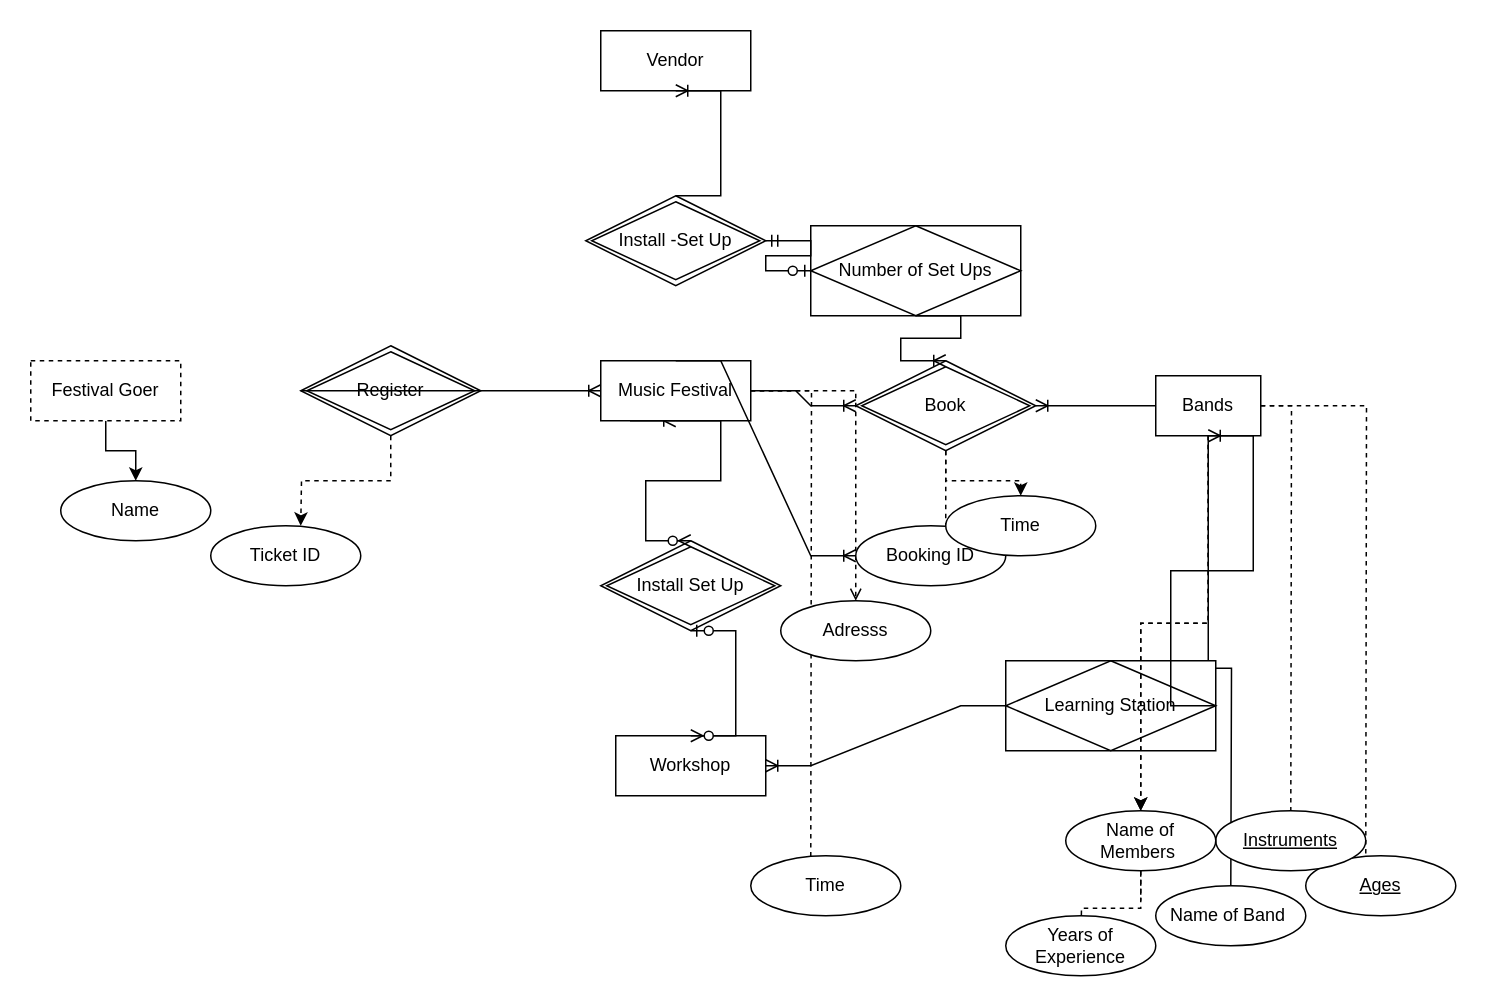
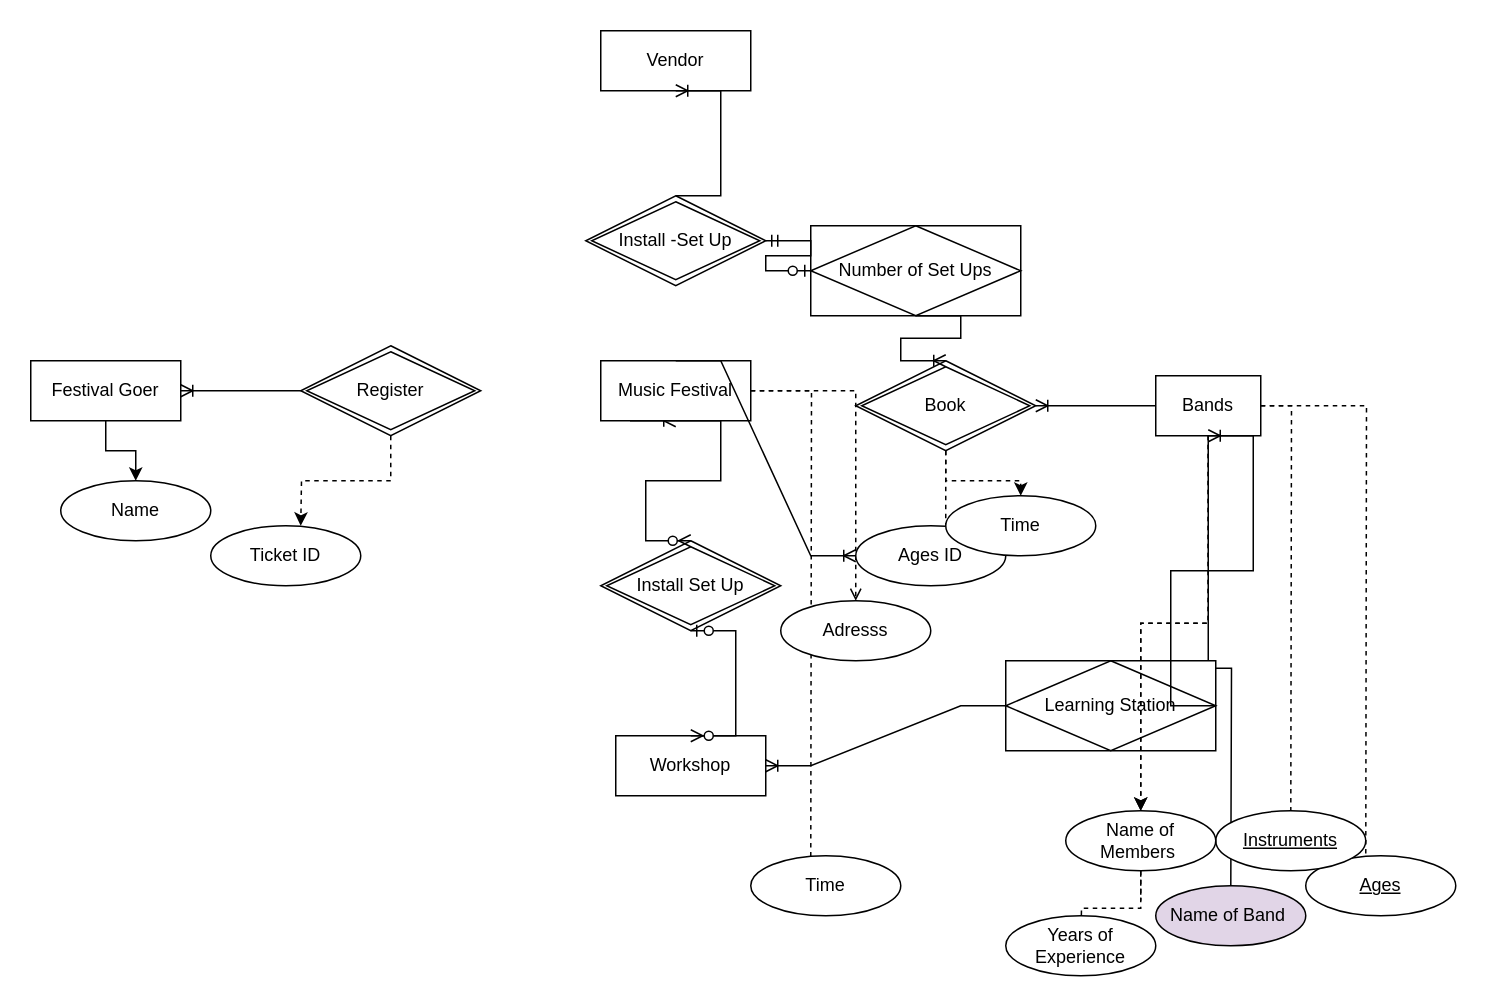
  <mxCell id="0" />
  <mxCell id="1" parent="0" />
  <mxCell id="2" value="" style="edgeStyle=orthogonalEdgeStyle;rounded=0;orthogonalLoop=1;jettySize=auto;html=1;" parent="1" source="3" target="33" edge="1"><mxGeometry relative="1" as="geometry" /></mxCell>
- <mxCell id="3" value="Festival Goer" style="whiteSpace=wrap;html=1;align=center;dashed=1;" parent="1" vertex="1"><mxGeometry x="20" y="240" width="100" height="40" as="geometry" /></mxCell>
+ <mxCell id="3" value="Festival Goer" style="whiteSpace=wrap;html=1;align=center;" parent="1" vertex="1"><mxGeometry x="20" y="240" width="100" height="40" as="geometry" /></mxCell>
  <mxCell id="4" value="Vendor" style="whiteSpace=wrap;html=1;align=center;" parent="1" vertex="1"><mxGeometry x="400" y="20" width="100" height="40" as="geometry" /></mxCell>
  <mxCell id="5" value="Workshop" style="whiteSpace=wrap;html=1;align=center;" parent="1" vertex="1"><mxGeometry x="410" y="490" width="100" height="40" as="geometry" /></mxCell>
  <mxCell id="6" style="edgeStyle=orthogonalEdgeStyle;rounded=0;orthogonalLoop=1;jettySize=auto;html=1;" parent="1" source="11" edge="1"><mxGeometry relative="1" as="geometry"><mxPoint x="820" y="600" as="targetPoint" /></mxGeometry></mxCell>
  <mxCell id="7" style="edgeStyle=orthogonalEdgeStyle;rounded=0;orthogonalLoop=1;jettySize=auto;html=1;dashed=1;" parent="1" source="11" edge="1"><mxGeometry relative="1" as="geometry"><mxPoint x="860" y="560" as="targetPoint" /></mxGeometry></mxCell>
  <mxCell id="8" style="edgeStyle=orthogonalEdgeStyle;rounded=0;orthogonalLoop=1;jettySize=auto;html=1;dashed=1;" parent="1" source="11" edge="1"><mxGeometry relative="1" as="geometry"><mxPoint x="910" y="580" as="targetPoint" /></mxGeometry></mxCell>
  <mxCell id="9" style="edgeStyle=orthogonalEdgeStyle;rounded=0;orthogonalLoop=1;jettySize=auto;html=1;dashed=1;" parent="1" source="48" edge="1"><mxGeometry relative="1" as="geometry"><mxPoint x="720" y="630" as="targetPoint" /></mxGeometry></mxCell>
  <mxCell id="10" style="edgeStyle=orthogonalEdgeStyle;rounded=0;orthogonalLoop=1;jettySize=auto;html=1;dashed=1;" parent="1" source="48" edge="1"><mxGeometry relative="1" as="geometry"><mxPoint x="760" y="560" as="targetPoint" /></mxGeometry></mxCell>
  <mxCell id="11" value="Bands" style="whiteSpace=wrap;html=1;align=center;" parent="1" vertex="1"><mxGeometry x="770" y="250" width="70" height="40" as="geometry" /></mxCell>
  <mxCell id="12" style="edgeStyle=orthogonalEdgeStyle;rounded=0;orthogonalLoop=1;jettySize=auto;html=1;dashed=1;" parent="1" source="13" edge="1"><mxGeometry relative="1" as="geometry"><mxPoint x="200" y="350" as="targetPoint" /></mxGeometry></mxCell>
  <mxCell id="13" value="Register" style="shape=rhombus;double=1;perimeter=rhombusPerimeter;whiteSpace=wrap;html=1;align=center;" parent="1" vertex="1"><mxGeometry x="200" y="230" width="120" height="60" as="geometry" /></mxCell>
  <mxCell id="14" value="Install -Set Up" style="shape=rhombus;double=1;perimeter=rhombusPerimeter;whiteSpace=wrap;html=1;align=center;" parent="1" vertex="1"><mxGeometry x="390" y="130" width="120" height="60" as="geometry" /></mxCell>
  <mxCell id="15" value="Install Set Up" style="shape=rhombus;double=1;perimeter=rhombusPerimeter;whiteSpace=wrap;html=1;align=center;" parent="1" vertex="1"><mxGeometry x="400" y="360" width="120" height="60" as="geometry" /></mxCell>
  <mxCell id="16" style="edgeStyle=orthogonalEdgeStyle;rounded=0;orthogonalLoop=1;jettySize=auto;html=1;dashed=1;" parent="1" source="18" edge="1"><mxGeometry relative="1" as="geometry"><mxPoint x="630" y="360" as="targetPoint" /></mxGeometry></mxCell>
  <mxCell id="17" style="edgeStyle=orthogonalEdgeStyle;rounded=0;orthogonalLoop=1;jettySize=auto;html=1;dashed=1;" parent="1" source="18" target="42" edge="1"><mxGeometry relative="1" as="geometry"><mxPoint x="680" y="350" as="targetPoint" /></mxGeometry></mxCell>
  <mxCell id="18" value="Book" style="shape=rhombus;double=1;perimeter=rhombusPerimeter;whiteSpace=wrap;html=1;align=center;" parent="1" vertex="1"><mxGeometry x="570" y="240" width="120" height="60" as="geometry" /></mxCell>
  <mxCell id="19" value="" style="edgeStyle=entityRelationEdgeStyle;fontSize=12;html=1;endArrow=ERzeroToMany;endFill=1;rounded=0;exitX=0.5;exitY=1;exitDx=0;exitDy=0;" parent="1" source="23" edge="1"><mxGeometry width="100" height="100" relative="1" as="geometry"><mxPoint x="430" y="300" as="sourcePoint" /><mxPoint x="460" y="360" as="targetPoint" /><Array as="points"><mxPoint x="370" y="300" /><mxPoint x="570" y="110" /><mxPoint x="410" y="250" /><mxPoint x="480" y="230" /><mxPoint x="600" y="70" /><mxPoint x="450" y="320" /><mxPoint x="590" y="60" /><mxPoint x="400" y="240" /></Array></mxGeometry></mxCell>
  <mxCell id="20" value="" style="edgeStyle=entityRelationEdgeStyle;fontSize=12;html=1;endArrow=ERoneToMany;rounded=0;entryX=0.5;entryY=1;entryDx=0;entryDy=0;" parent="1" target="23" edge="1"><mxGeometry width="100" height="100" relative="1" as="geometry"><mxPoint x="430" y="240" as="sourcePoint" /><mxPoint x="430" y="140" as="targetPoint" /><Array as="points"><mxPoint x="440" y="190" /><mxPoint x="440" y="220" /></Array></mxGeometry></mxCell>
  <mxCell id="21" style="edgeStyle=orthogonalEdgeStyle;rounded=0;orthogonalLoop=1;jettySize=auto;html=1;dashed=1;endArrow=open;" parent="1" source="23" target="35" edge="1"><mxGeometry relative="1" as="geometry"><mxPoint x="570" y="420" as="targetPoint" /></mxGeometry></mxCell>
  <mxCell id="22" style="edgeStyle=orthogonalEdgeStyle;rounded=0;orthogonalLoop=1;jettySize=auto;html=1;dashed=1;" parent="1" source="23" edge="1"><mxGeometry relative="1" as="geometry"><mxPoint x="540" y="580" as="targetPoint" /></mxGeometry></mxCell>
  <mxCell id="23" value="Music Festival" style="whiteSpace=wrap;html=1;align=center;" parent="1" vertex="1"><mxGeometry x="400" y="240" width="100" height="40" as="geometry" /></mxCell>
- <mxCell id="24" value="" style="edgeStyle=entityRelationEdgeStyle;fontSize=12;html=1;endArrow=ERoneToMany;rounded=0;exitX=1;exitY=0.5;exitDx=0;exitDy=0;" parent="1" source="23" target="18" edge="1"><mxGeometry width="100" height="100" relative="1" as="geometry"><mxPoint x="350" y="330" as="sourcePoint" /><mxPoint x="590" y="340" as="targetPoint" /><Array as="points"><mxPoint x="580" y="310" /></Array></mxGeometry></mxCell>
  <mxCell id="25" value="" style="edgeStyle=entityRelationEdgeStyle;fontSize=12;html=1;endArrow=ERoneToMany;rounded=0;exitX=0.5;exitY=0;exitDx=0;exitDy=0;" parent="1" source="23" target="41" edge="1"><mxGeometry width="100" height="100" relative="1" as="geometry"><mxPoint x="230" y="300" as="sourcePoint" /><mxPoint x="330" y="200" as="targetPoint" /></mxGeometry></mxCell>
  <mxCell id="26" value="Number of Set Ups" style="shape=associativeEntity;whiteSpace=wrap;html=1;align=center;" parent="1" vertex="1"><mxGeometry x="540" y="150" width="140" height="60" as="geometry" /></mxCell>
  <mxCell id="27" value="" style="edgeStyle=entityRelationEdgeStyle;fontSize=12;html=1;endArrow=ERoneToMany;rounded=0;exitX=0.5;exitY=1;exitDx=0;exitDy=0;entryX=0.5;entryY=0;entryDx=0;entryDy=0;" parent="1" source="26" target="18" edge="1"><mxGeometry width="100" height="100" relative="1" as="geometry"><mxPoint x="750" y="310" as="sourcePoint" /><mxPoint x="850" y="210" as="targetPoint" /></mxGeometry></mxCell>
  <mxCell id="28" value="" style="edgeStyle=entityRelationEdgeStyle;fontSize=12;html=1;endArrow=ERoneToMany;rounded=0;entryX=1;entryY=0.5;entryDx=0;entryDy=0;exitX=0;exitY=0.5;exitDx=0;exitDy=0;" parent="1" source="11" target="18" edge="1"><mxGeometry width="100" height="100" relative="1" as="geometry"><mxPoint x="660" y="430" as="sourcePoint" /><mxPoint x="760" y="330" as="targetPoint" /></mxGeometry></mxCell>
  <mxCell id="29" value="" style="edgeStyle=entityRelationEdgeStyle;fontSize=12;html=1;endArrow=ERoneToMany;rounded=0;entryX=0.5;entryY=1;entryDx=0;entryDy=0;exitX=0.5;exitY=0;exitDx=0;exitDy=0;" parent="1" source="14" target="4" edge="1"><mxGeometry width="100" height="100" relative="1" as="geometry"><mxPoint x="570" y="130" as="sourcePoint" /><mxPoint x="670" y="30" as="targetPoint" /></mxGeometry></mxCell>
  <mxCell id="30" value="" style="edgeStyle=entityRelationEdgeStyle;fontSize=12;html=1;endArrow=ERzeroToOne;startArrow=ERmandOne;rounded=0;exitX=1;exitY=0.5;exitDx=0;exitDy=0;entryX=0;entryY=0.5;entryDx=0;entryDy=0;" parent="1" source="14" target="26" edge="1"><mxGeometry width="100" height="100" relative="1" as="geometry"><mxPoint x="550" y="130" as="sourcePoint" /><mxPoint x="650" y="30" as="targetPoint" /></mxGeometry></mxCell>
  <mxCell id="31" value="" style="edgeStyle=entityRelationEdgeStyle;fontSize=12;html=1;endArrow=ERzeroToMany;startArrow=ERzeroToOne;rounded=0;entryX=0.5;entryY=0;entryDx=0;entryDy=0;exitX=0.5;exitY=1;exitDx=0;exitDy=0;" parent="1" source="15" target="5" edge="1"><mxGeometry width="100" height="100" relative="1" as="geometry"><mxPoint x="240" y="520" as="sourcePoint" /><mxPoint x="340" y="420" as="targetPoint" /><Array as="points"><mxPoint x="460" y="460" /></Array></mxGeometry></mxCell>
- <mxCell id="32" value="" style="edgeStyle=entityRelationEdgeStyle;fontSize=12;html=1;endArrow=ERoneToMany;rounded=0;exitX=0;exitY=0.5;exitDx=0;exitDy=0;" parent="1" source="13" target="23" edge="1"><mxGeometry width="100" height="100" relative="1" as="geometry"><mxPoint x="120" y="390" as="sourcePoint" /><mxPoint x="220" y="290" as="targetPoint" /></mxGeometry></mxCell>
+ <mxCell id="32" value="" style="edgeStyle=entityRelationEdgeStyle;fontSize=12;html=1;endArrow=ERoneToMany;rounded=0;entryX=1;entryY=0.5;entryDx=0;entryDy=0;exitX=0;exitY=0.5;exitDx=0;exitDy=0;" parent="1" source="13" target="3" edge="1"><mxGeometry width="100" height="100" relative="1" as="geometry"><mxPoint x="120" y="390" as="sourcePoint" /><mxPoint x="220" y="290" as="targetPoint" /></mxGeometry></mxCell>
  <mxCell id="33" value="Name" style="ellipse;whiteSpace=wrap;html=1;align=center;" parent="1" vertex="1"><mxGeometry x="40" y="320" width="100" height="40" as="geometry" /></mxCell>
  <mxCell id="34" value="Ticket ID" style="ellipse;whiteSpace=wrap;html=1;align=center;" parent="1" vertex="1"><mxGeometry x="140" y="350" width="100" height="40" as="geometry" /></mxCell>
  <mxCell id="35" value="Adresss" style="ellipse;whiteSpace=wrap;html=1;align=center;" parent="1" vertex="1"><mxGeometry x="520" y="400" width="100" height="40" as="geometry" /></mxCell>
  <mxCell id="36" value="Time" style="ellipse;whiteSpace=wrap;html=1;align=center;" parent="1" vertex="1"><mxGeometry x="500" y="570" width="100" height="40" as="geometry" /></mxCell>
  <mxCell id="37" value="Learning Station" style="shape=associativeEntity;whiteSpace=wrap;html=1;align=center;" parent="1" vertex="1"><mxGeometry x="670" y="440" width="140" height="60" as="geometry" /></mxCell>
  <mxCell id="38" value="" style="edgeStyle=entityRelationEdgeStyle;fontSize=12;html=1;endArrow=ERoneToMany;rounded=0;entryX=1;entryY=0.5;entryDx=0;entryDy=0;exitX=0;exitY=0.5;exitDx=0;exitDy=0;" parent="1" source="37" target="5" edge="1"><mxGeometry width="100" height="100" relative="1" as="geometry"><mxPoint x="600" y="640" as="sourcePoint" /><mxPoint x="700" y="540" as="targetPoint" /></mxGeometry></mxCell>
  <mxCell id="39" value="" style="edgeStyle=entityRelationEdgeStyle;fontSize=12;html=1;endArrow=ERoneToMany;rounded=0;entryX=0.5;entryY=1;entryDx=0;entryDy=0;exitX=1;exitY=0.5;exitDx=0;exitDy=0;" parent="1" source="37" target="11" edge="1"><mxGeometry width="100" height="100" relative="1" as="geometry"><mxPoint x="740" y="450" as="sourcePoint" /><mxPoint x="840" y="350" as="targetPoint" /></mxGeometry></mxCell>
- <mxCell id="40" value="Name of Band&amp;nbsp;" style="ellipse;whiteSpace=wrap;html=1;align=center;" parent="1" vertex="1"><mxGeometry x="770" y="590" width="100" height="40" as="geometry" /></mxCell>
- <mxCell id="41" value="Booking ID" style="ellipse;whiteSpace=wrap;html=1;align=center;" parent="1" vertex="1"><mxGeometry x="570" y="350" width="100" height="40" as="geometry" /></mxCell>
+ <mxCell id="40" value="Name of Band&amp;nbsp;" style="ellipse;whiteSpace=wrap;html=1;align=center;fillColor=#e1d5e7;" parent="1" vertex="1"><mxGeometry x="770" y="590" width="100" height="40" as="geometry" /></mxCell>
+ <mxCell id="41" value="Ages ID" style="ellipse;whiteSpace=wrap;html=1;align=center;" parent="1" vertex="1"><mxGeometry x="570" y="350" width="100" height="40" as="geometry" /></mxCell>
  <mxCell id="42" value="Time" style="ellipse;whiteSpace=wrap;html=1;align=center;" parent="1" vertex="1"><mxGeometry x="630" y="330" width="100" height="40" as="geometry" /></mxCell>
  <mxCell id="43" value="Ages" style="ellipse;whiteSpace=wrap;html=1;align=center;fontStyle=4;" parent="1" vertex="1"><mxGeometry x="870" y="570" width="100" height="40" as="geometry" /></mxCell>
  <mxCell id="44" value="Instruments" style="ellipse;whiteSpace=wrap;html=1;align=center;fontStyle=4;" parent="1" vertex="1"><mxGeometry x="810" y="540" width="100" height="40" as="geometry" /></mxCell>
  <mxCell id="45" value="Years of Experience" style="ellipse;whiteSpace=wrap;html=1;align=center;" parent="1" vertex="1"><mxGeometry x="670" y="610" width="100" height="40" as="geometry" /></mxCell>
  <mxCell id="46" value="" style="edgeStyle=orthogonalEdgeStyle;rounded=0;orthogonalLoop=1;jettySize=auto;html=1;dashed=1;" parent="1" source="11" target="48" edge="1"><mxGeometry relative="1" as="geometry"><mxPoint x="720" y="630" as="targetPoint" /><mxPoint x="770" y="270" as="sourcePoint" /></mxGeometry></mxCell>
  <mxCell id="47" value="" style="edgeStyle=orthogonalEdgeStyle;rounded=0;orthogonalLoop=1;jettySize=auto;html=1;dashed=1;" parent="1" source="11" target="48" edge="1"><mxGeometry relative="1" as="geometry"><mxPoint x="760" y="560" as="targetPoint" /><mxPoint x="770" y="270" as="sourcePoint" /></mxGeometry></mxCell>
  <mxCell id="48" value="Name of Members&amp;nbsp;" style="ellipse;whiteSpace=wrap;html=1;align=center;" parent="1" vertex="1"><mxGeometry x="710" y="540" width="100" height="40" as="geometry" /></mxCell>
